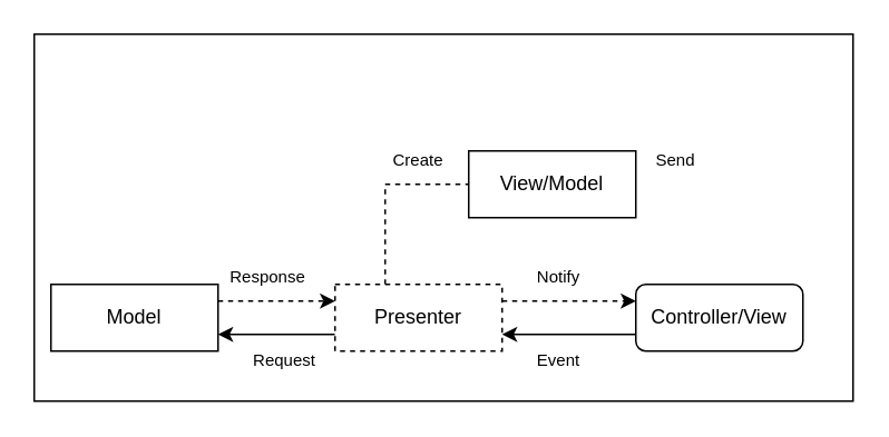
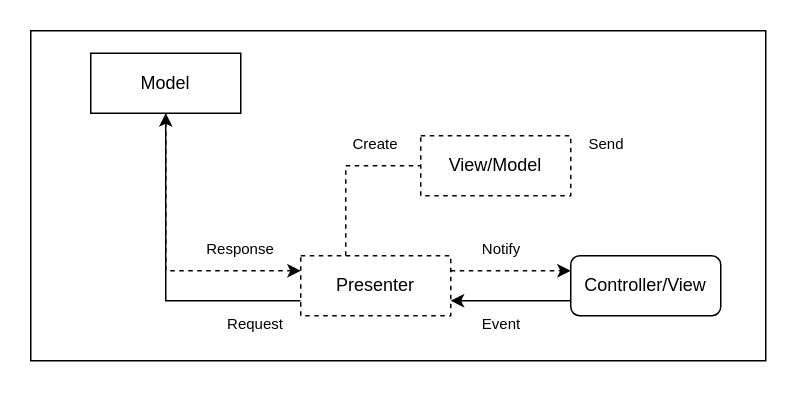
  <mxCell id="0" />
  <mxCell id="1" parent="0" />
  <mxCell id="2" value="" style="rounded=0;whiteSpace=wrap;html=1;" vertex="1" parent="1"><mxGeometry x="20" y="20" width="490" height="220" as="geometry" /></mxCell>
  <mxCell id="3" value="" style="edgeStyle=orthogonalEdgeStyle;rounded=0;orthogonalLoop=1;jettySize=auto;html=1;dashed=1;" edge="1" parent="1" source="4" target="8"><mxGeometry relative="1" as="geometry"><Array as="points"><mxPoint x="170" y="180" /><mxPoint x="170" y="180" /></Array></mxGeometry></mxCell>
- <mxCell id="4" value="Model" style="rounded=0;whiteSpace=wrap;html=1;" vertex="1" parent="1"><mxGeometry x="30" y="170" width="100" height="40" as="geometry" /></mxCell>
+ <mxCell id="4" value="Model" style="rounded=0;whiteSpace=wrap;html=1;" vertex="1" parent="1"><mxGeometry x="60" y="35" width="100" height="40" as="geometry" /></mxCell>
  <mxCell id="5" value="" style="edgeStyle=orthogonalEdgeStyle;rounded=0;orthogonalLoop=1;jettySize=auto;html=1;" edge="1" parent="1" source="8" target="4"><mxGeometry relative="1" as="geometry"><Array as="points"><mxPoint x="170" y="200" /><mxPoint x="170" y="200" /></Array></mxGeometry></mxCell>
  <mxCell id="6" value="" style="edgeStyle=orthogonalEdgeStyle;rounded=0;orthogonalLoop=1;jettySize=auto;html=1;dashed=1;" edge="1" parent="1" source="8" target="10"><mxGeometry relative="1" as="geometry"><Array as="points"><mxPoint x="330" y="180" /><mxPoint x="330" y="180" /></Array></mxGeometry></mxCell>
  <mxCell id="7" value="" style="edgeStyle=orthogonalEdgeStyle;rounded=0;orthogonalLoop=1;jettySize=auto;html=1;dashed=1;endArrow=none;" edge="1" parent="1" source="8" target="11"><mxGeometry relative="1" as="geometry"><Array as="points"><mxPoint x="230" y="110" /></Array></mxGeometry></mxCell>
  <mxCell id="8" value="Presenter" style="rounded=0;whiteSpace=wrap;html=1;dashed=1;" vertex="1" parent="1"><mxGeometry x="200" y="170" width="100" height="40" as="geometry" /></mxCell>
  <mxCell id="9" value="" style="edgeStyle=orthogonalEdgeStyle;rounded=0;orthogonalLoop=1;jettySize=auto;html=1;" edge="1" parent="1" source="10" target="8"><mxGeometry relative="1" as="geometry"><Array as="points"><mxPoint x="320" y="200" /><mxPoint x="320" y="200" /></Array></mxGeometry></mxCell>
  <mxCell id="10" value="Controller/View" style="whiteSpace=wrap;html=1;rounded=1;" vertex="1" parent="1"><mxGeometry x="380" y="170" width="100" height="40" as="geometry" /></mxCell>
- <mxCell id="11" value="View/Model" style="rounded=0;whiteSpace=wrap;html=1;" vertex="1" parent="1"><mxGeometry x="280" y="90" width="100" height="40" as="geometry" /></mxCell>
+ <mxCell id="11" value="View/Model" style="rounded=0;whiteSpace=wrap;html=1;dashed=1;" vertex="1" parent="1"><mxGeometry x="280" y="90" width="100" height="40" as="geometry" /></mxCell>
  <mxCell id="12" value="Create" style="text;html=1;strokeColor=none;fillColor=none;align=center;verticalAlign=middle;whiteSpace=wrap;rounded=0;fontSize=10;" vertex="1" parent="1"><mxGeometry x="230" y="90" width="40" height="10" as="geometry" /></mxCell>
  <mxCell id="13" value="Send" style="text;html=1;strokeColor=none;fillColor=none;align=center;verticalAlign=middle;whiteSpace=wrap;rounded=0;fontSize=10;" vertex="1" parent="1"><mxGeometry x="383.5" y="90" width="40" height="10" as="geometry" /></mxCell>
  <mxCell id="14" value="Notify" style="text;html=1;strokeColor=none;fillColor=none;align=center;verticalAlign=middle;whiteSpace=wrap;rounded=0;fontSize=10;" vertex="1" parent="1"><mxGeometry x="314" y="160" width="40" height="10" as="geometry" /></mxCell>
  <mxCell id="15" value="Event" style="text;html=1;strokeColor=none;fillColor=none;align=center;verticalAlign=middle;whiteSpace=wrap;rounded=0;fontSize=10;" vertex="1" parent="1"><mxGeometry x="314" y="210" width="40" height="10" as="geometry" /></mxCell>
  <mxCell id="16" value="Response" style="text;html=1;strokeColor=none;fillColor=none;align=center;verticalAlign=middle;whiteSpace=wrap;rounded=0;fontSize=10;" vertex="1" parent="1"><mxGeometry x="140" y="160" width="40" height="10" as="geometry" /></mxCell>
  <mxCell id="17" value="Request" style="text;html=1;strokeColor=none;fillColor=none;align=center;verticalAlign=middle;whiteSpace=wrap;rounded=0;fontSize=10;" vertex="1" parent="1"><mxGeometry x="150" y="210" width="40" height="10" as="geometry" /></mxCell>
